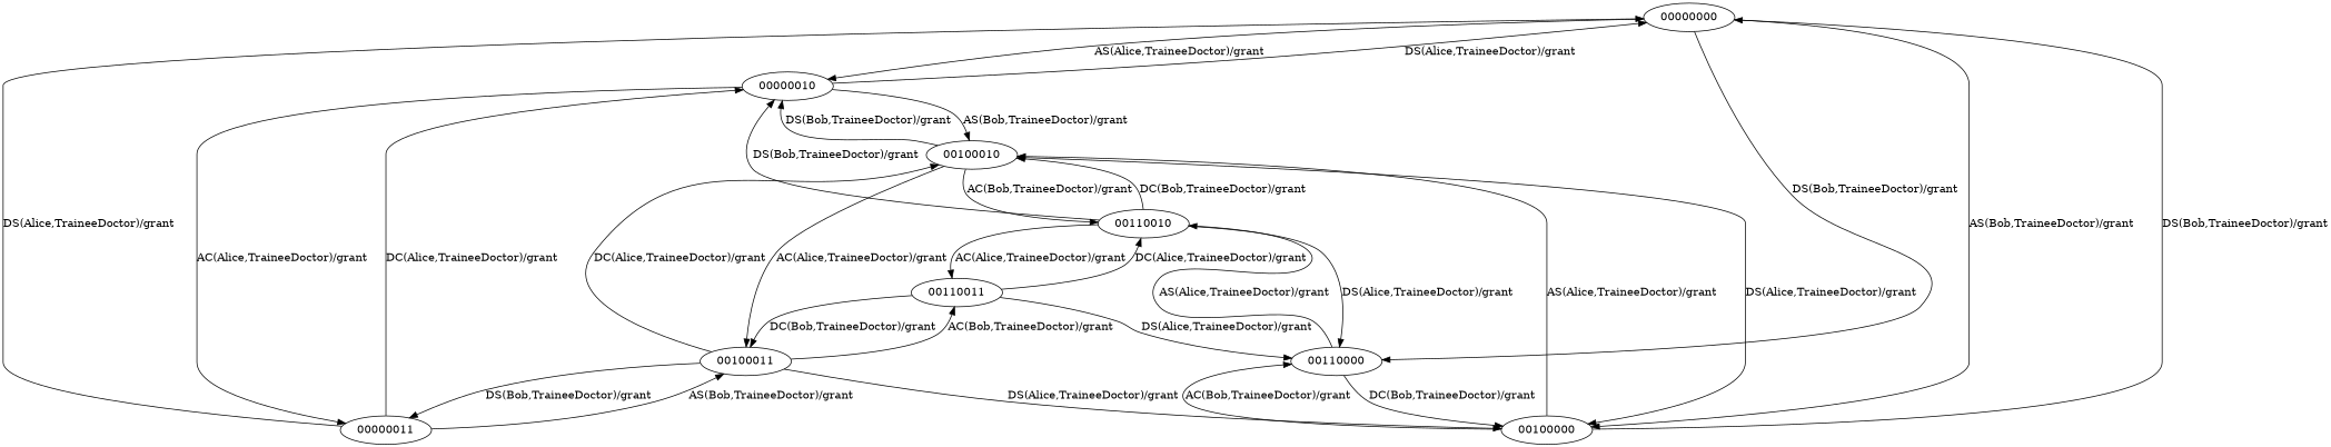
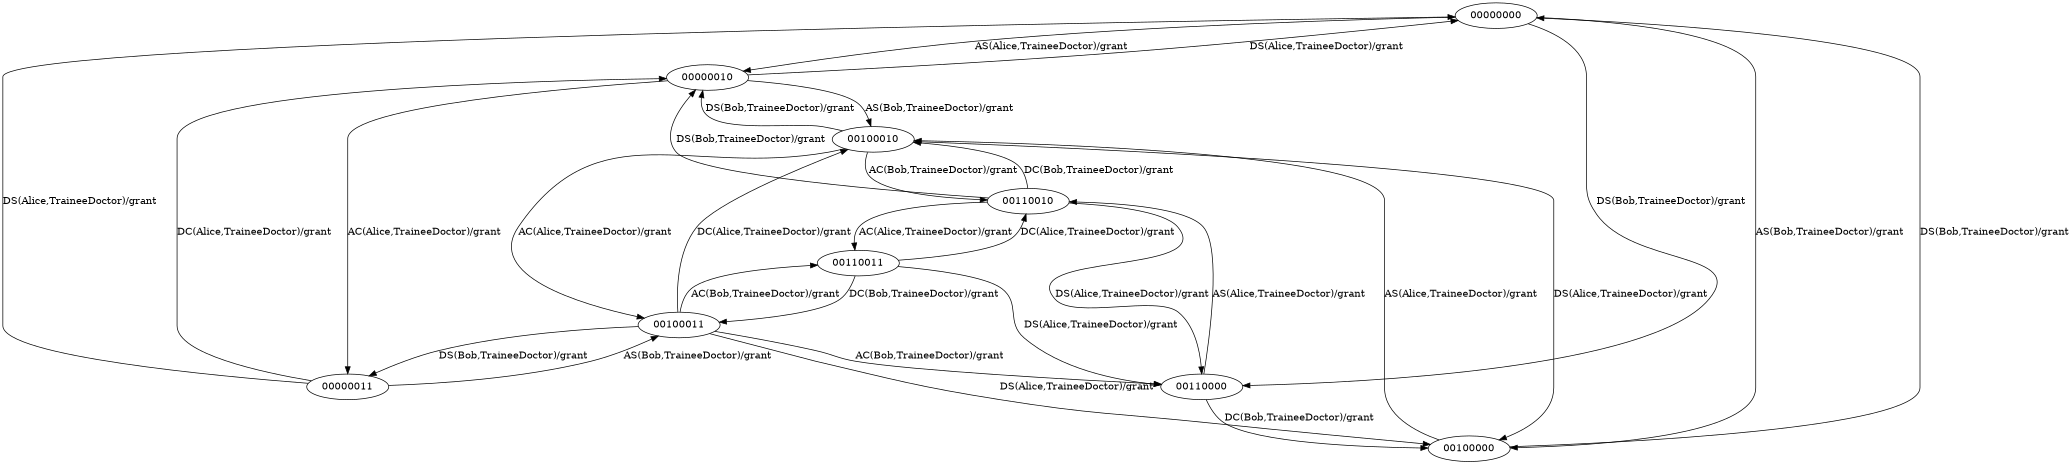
  digraph {
    00000000
    00000010
    00100000
    00110000
    00000011
    00100010
    00100011
    00110010
    00110011
    00000000 -> 00000010 [label="AS(Alice,TraineeDoctor)/grant"]
    00000000 -> 00100000 [label="AS(Bob,TraineeDoctor)/grant"]
    00000000 -> 00110000 [label="DS(Bob,TraineeDoctor)/grant"]
    00000010 -> 00000000 [label="DS(Alice,TraineeDoctor)/grant"]
    00000010 -> 00000011 [label="AC(Alice,TraineeDoctor)/grant"]
    00000010 -> 00100010 [label="AS(Bob,TraineeDoctor)/grant"]
    00100000 -> 00000000 [label="DS(Bob,TraineeDoctor)/grant"]
-   00100000 -> 00110000 [label="AC(Bob,TraineeDoctor)/grant"]
+   00100011 -> 00110000 [label="AC(Bob,TraineeDoctor)/grant"]
    00100000 -> 00100010 [label="AS(Alice,TraineeDoctor)/grant"]
    00110000 -> 00100000 [label="DC(Bob,TraineeDoctor)/grant"]
    00110000 -> 00110010 [label="AS(Alice,TraineeDoctor)/grant"]
    00000011 -> 00000000 [label="DS(Alice,TraineeDoctor)/grant"]
    00000011 -> 00000010 [label="DC(Alice,TraineeDoctor)/grant"]
    00000011 -> 00100011 [label="AS(Bob,TraineeDoctor)/grant"]
    00100010 -> 00000010 [label="DS(Bob,TraineeDoctor)/grant"]
    00100010 -> 00100000 [label="DS(Alice,TraineeDoctor)/grant"]
    00100010 -> 00100011 [label="AC(Alice,TraineeDoctor)/grant"]
    00100010 -> 00110010 [label="AC(Bob,TraineeDoctor)/grant"]
    00100011 -> 00100000 [label="DS(Alice,TraineeDoctor)/grant"]
    00100011 -> 00000011 [label="DS(Bob,TraineeDoctor)/grant"]
    00100011 -> 00100010 [label="DC(Alice,TraineeDoctor)/grant"]
    00100011 -> 00110011 [label="AC(Bob,TraineeDoctor)/grant"]
    00110010 -> 00000010 [label="DS(Bob,TraineeDoctor)/grant"]
    00110010 -> 00110000 [label="DS(Alice,TraineeDoctor)/grant"]
    00110010 -> 00100010 [label="DC(Bob,TraineeDoctor)/grant"]
    00110010 -> 00110011 [label="AC(Alice,TraineeDoctor)/grant"]
    00110011 -> 00110000 [label="DS(Alice,TraineeDoctor)/grant"]
    00110011 -> 00100011 [label="DC(Bob,TraineeDoctor)/grant"]
    00110011 -> 00110010 [label="DC(Alice,TraineeDoctor)/grant"]
  }
